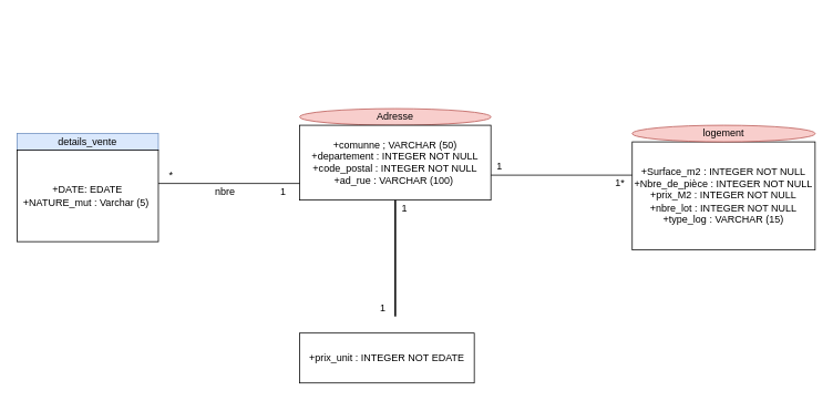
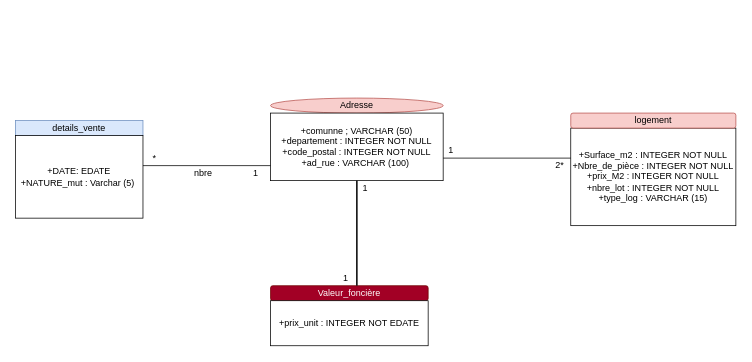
  <mxCell id="0" />
  <mxCell id="1" parent="0" />
  <mxCell id="2" value="Adresse&lt;br&gt;" style="ellipse;whiteSpace=wrap;html=1;fillColor=#f8cecc;strokeColor=#b85450;" parent="1" vertex="1"><mxGeometry x="360" y="130" width="230" height="20" as="geometry" /></mxCell>
  <mxCell id="3" value="+comunne ; VARCHAR (50)&lt;br&gt;+departement : INTEGER NOT NULL&lt;br&gt;+code_postal : INTEGER NOT NULL&lt;br&gt;+ad_rue : VARCHAR (100)&amp;nbsp;" style="rounded=0;whiteSpace=wrap;html=1;" parent="1" vertex="1"><mxGeometry x="360" y="150" width="230" height="90" as="geometry" /></mxCell>
  <mxCell id="4" style="edgeStyle=orthogonalEdgeStyle;rounded=0;orthogonalLoop=1;jettySize=auto;html=1;exitX=0.5;exitY=1;exitDx=0;exitDy=0;" parent="1" edge="1"><mxGeometry relative="1" as="geometry"><mxPoint x="480" y="20" as="sourcePoint" /><mxPoint x="480" y="20" as="targetPoint" /></mxGeometry></mxCell>
+ <mxCell id="5" value="Valeur_foncière" style="rounded=1;whiteSpace=wrap;html=1;fillColor=#a20025;strokeColor=#6F0000;fontColor=#ffffff;" parent="1" vertex="1"><mxGeometry x="360" y="380" width="210" height="20" as="geometry" /></mxCell>
  <mxCell id="6" value="+prix_unit : INTEGER NOT EDATE" style="rounded=0;whiteSpace=wrap;html=1;" parent="1" vertex="1"><mxGeometry x="360" y="400" width="210" height="60" as="geometry" /></mxCell>
  <mxCell id="7" value="+Surface_m2 : INTEGER NOT NULL&lt;br&gt;+Nbre_de_pièce : INTEGER NOT NULL&lt;br&gt;+prix_M2 : INTEGER NOT NULL&lt;br&gt;+nbre_lot : INTEGER NOT NULL&lt;br&gt;+type_log : VARCHAR (15)" style="rounded=0;whiteSpace=wrap;html=1;" parent="1" vertex="1"><mxGeometry x="760" y="170" width="220" height="130" as="geometry" /></mxCell>
- <mxCell id="8" value="logement" style="ellipse;whiteSpace=wrap;html=1;fillColor=#f8cecc;strokeColor=#b85450;" parent="1" vertex="1"><mxGeometry x="760" y="150" width="220" height="20" as="geometry" /></mxCell>
+ <mxCell id="8" value="logement" style="rounded=1;whiteSpace=wrap;html=1;fillColor=#f8cecc;strokeColor=#b85450;" parent="1" vertex="1"><mxGeometry x="760" y="150" width="220" height="20" as="geometry" /></mxCell>
  <mxCell id="9" value="details_vente" style="whiteSpace=wrap;html=1;fillColor=#dae8fc;strokeColor=#6c8ebf;rounded=0;" parent="1" vertex="1"><mxGeometry y="160" width="170" height="20" as="geometry" x="20" /></mxCell>
  <mxCell id="10" value="+DATE: EDATE&lt;br&gt;+NATURE_mut : Varchar (5)&amp;nbsp;" style="rounded=0;whiteSpace=wrap;html=1;" parent="1" vertex="1"><mxGeometry y="180" width="170" height="110" as="geometry" x="20" /></mxCell>
  <mxCell id="11" value="" style="line;strokeWidth=1;fillColor=none;align=left;verticalAlign=middle;spacingTop=-1;spacingLeft=3;spacingRight=3;rotatable=0;labelPosition=right;points=[];portConstraint=eastwest;" parent="1" vertex="1"><mxGeometry x="190" y="210" width="170" height="20" as="geometry" /></mxCell>
  <mxCell id="12" value="" style="html=1;points=[];perimeter=orthogonalPerimeter;fillColor=#000000;strokeColor=none;" parent="1" vertex="1"><mxGeometry x="474" y="240" width="2" height="140" as="geometry" /></mxCell>
- <mxCell id="13" value="1*" style="text;html=1;align=center;verticalAlign=middle;resizable=0;points=[];autosize=1;" parent="1" vertex="1"><mxGeometry x="730" y="210" width="30" height="20" as="geometry" /></mxCell>
+ <mxCell id="13" value="2*" style="text;html=1;align=center;verticalAlign=middle;resizable=0;points=[];autosize=1;" parent="1" vertex="1"><mxGeometry x="730" y="210" width="30" height="20" as="geometry" /></mxCell>
  <mxCell id="14" value="" style="line;strokeWidth=1;fillColor=none;align=left;verticalAlign=middle;spacingTop=-1;spacingLeft=3;spacingRight=3;rotatable=0;labelPosition=right;points=[];portConstraint=eastwest;" parent="1" vertex="1"><mxGeometry x="590" y="200" width="170" height="20" as="geometry" /></mxCell>
  <mxCell id="15" value="1" style="text;html=1;align=center;verticalAlign=middle;resizable=0;points=[];autosize=1;" parent="1" vertex="1"><mxGeometry x="330" y="220" width="20" height="20" as="geometry" /></mxCell>
  <mxCell id="16" value="1" style="text;html=1;align=center;verticalAlign=middle;resizable=0;points=[];autosize=1;" parent="1" vertex="1"><mxGeometry x="476" y="240" width="20" height="20" as="geometry" /></mxCell>
  <mxCell id="17" value="1" style="text;html=1;align=center;verticalAlign=middle;resizable=0;points=[];autosize=1;" parent="1" vertex="1"><mxGeometry x="450" y="360" width="20" height="20" as="geometry" /></mxCell>
  <mxCell id="18" value="1" style="text;html=1;align=center;verticalAlign=middle;resizable=0;points=[];autosize=1;" parent="1" vertex="1"><mxGeometry x="590" y="190" width="20" height="20" as="geometry" /></mxCell>
  <mxCell id="19" value="*" style="text;html=1;align=center;verticalAlign=middle;resizable=0;points=[];autosize=1;" parent="1" vertex="1"><mxGeometry x="195" y="200" width="20" height="20" as="geometry" /></mxCell>
  <mxCell id="20" value="nbre" style="text;html=1;align=center;verticalAlign=middle;resizable=0;points=[];autosize=1;" vertex="1" parent="1"><mxGeometry x="250" y="220" width="40" height="20" as="geometry" /></mxCell>
